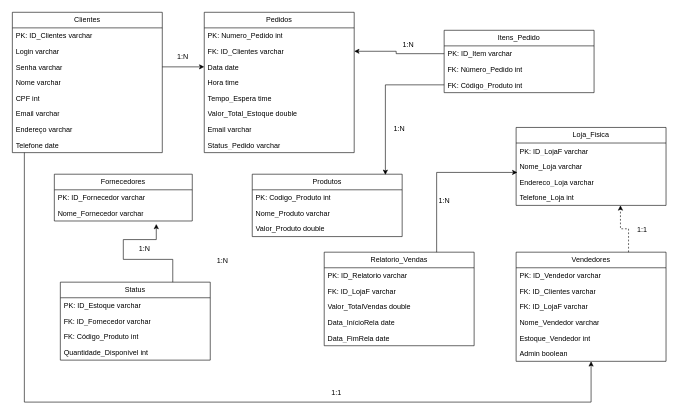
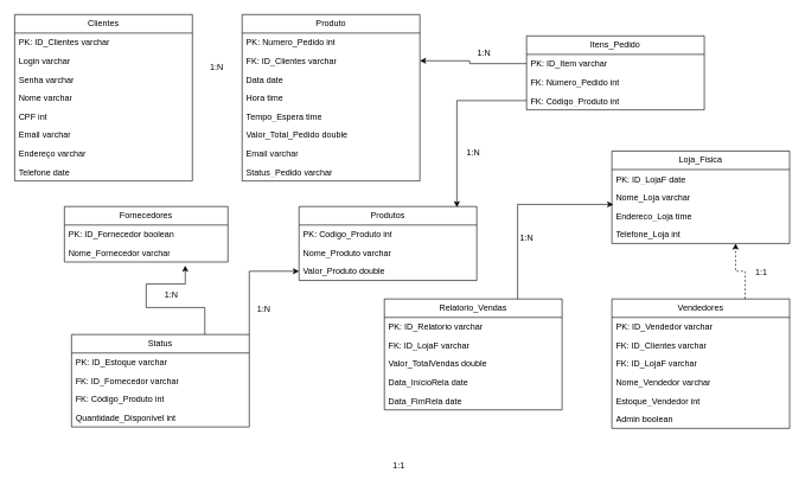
  <mxCell id="0" />
  <mxCell id="1" parent="0" />
- <mxCell id="2" style="edgeStyle=orthogonalEdgeStyle;rounded=0;orthogonalLoop=1;jettySize=auto;html=1;" edge="1" parent="1" source="3" target="46"><mxGeometry relative="1" as="geometry"><Array as="points"><mxPoint x="40" y="670" /><mxPoint x="985" y="670" /></Array></mxGeometry></mxCell>
  <mxCell id="3" value="Clientes" style="swimlane;fontStyle=0;childLayout=stackLayout;horizontal=1;startSize=26;fillColor=none;horizontalStack=0;resizeParent=1;resizeParentMax=0;resizeLast=0;collapsible=1;marginBottom=0;whiteSpace=wrap;html=1;" vertex="1" parent="1"><mxGeometry x="20" y="20" width="250" height="234" as="geometry" /></mxCell>
  <mxCell id="4" value="PK: ID_Clientes varchar" style="text;strokeColor=none;fillColor=none;align=left;verticalAlign=top;spacingLeft=4;spacingRight=4;overflow=hidden;rotatable=0;points=[[0,0.5],[1,0.5]];portConstraint=eastwest;whiteSpace=wrap;html=1;" vertex="1" parent="3"><mxGeometry y="26" width="250" height="26" as="geometry" /></mxCell>
  <mxCell id="5" value="Login varchar" style="text;strokeColor=none;fillColor=none;align=left;verticalAlign=top;spacingLeft=4;spacingRight=4;overflow=hidden;rotatable=0;points=[[0,0.5],[1,0.5]];portConstraint=eastwest;whiteSpace=wrap;html=1;" vertex="1" parent="3"><mxGeometry y="52" width="250" height="26" as="geometry" /></mxCell>
  <mxCell id="6" value="Senha varchar" style="text;strokeColor=none;fillColor=none;align=left;verticalAlign=top;spacingLeft=4;spacingRight=4;overflow=hidden;rotatable=0;points=[[0,0.5],[1,0.5]];portConstraint=eastwest;whiteSpace=wrap;html=1;" vertex="1" parent="3"><mxGeometry y="78" width="250" height="26" as="geometry" /></mxCell>
  <mxCell id="7" value="Nome varchar" style="text;strokeColor=none;fillColor=none;align=left;verticalAlign=top;spacingLeft=4;spacingRight=4;overflow=hidden;rotatable=0;points=[[0,0.5],[1,0.5]];portConstraint=eastwest;whiteSpace=wrap;html=1;" vertex="1" parent="3"><mxGeometry y="104" width="250" height="26" as="geometry" /></mxCell>
  <mxCell id="8" value="CPF int" style="text;strokeColor=none;fillColor=none;align=left;verticalAlign=top;spacingLeft=4;spacingRight=4;overflow=hidden;rotatable=0;points=[[0,0.5],[1,0.5]];portConstraint=eastwest;whiteSpace=wrap;html=1;" vertex="1" parent="3"><mxGeometry y="130" width="250" height="26" as="geometry" /></mxCell>
  <mxCell id="9" value="Email varchar" style="text;strokeColor=none;fillColor=none;align=left;verticalAlign=top;spacingLeft=4;spacingRight=4;overflow=hidden;rotatable=0;points=[[0,0.5],[1,0.5]];portConstraint=eastwest;whiteSpace=wrap;html=1;" vertex="1" parent="3"><mxGeometry y="156" width="250" height="26" as="geometry" /></mxCell>
  <mxCell id="10" value="Endereço varchar" style="text;strokeColor=none;fillColor=none;align=left;verticalAlign=top;spacingLeft=4;spacingRight=4;overflow=hidden;rotatable=0;points=[[0,0.5],[1,0.5]];portConstraint=eastwest;whiteSpace=wrap;html=1;" vertex="1" parent="3"><mxGeometry y="182" width="250" height="26" as="geometry" /></mxCell>
  <mxCell id="11" value="Telefone date" style="text;strokeColor=none;fillColor=none;align=left;verticalAlign=top;spacingLeft=4;spacingRight=4;overflow=hidden;rotatable=0;points=[[0,0.5],[1,0.5]];portConstraint=eastwest;whiteSpace=wrap;html=1;" vertex="1" parent="3"><mxGeometry y="208" width="250" height="26" as="geometry" /></mxCell>
  <mxCell id="12" value="Produtos" style="swimlane;fontStyle=0;childLayout=stackLayout;horizontal=1;startSize=26;fillColor=none;horizontalStack=0;resizeParent=1;resizeParentMax=0;resizeLast=0;collapsible=1;marginBottom=0;whiteSpace=wrap;html=1;" vertex="1" parent="1"><mxGeometry x="420" y="290" width="250" height="104" as="geometry" /></mxCell>
  <mxCell id="13" value="PK: Codigo_Produto int" style="text;strokeColor=none;fillColor=none;align=left;verticalAlign=top;spacingLeft=4;spacingRight=4;overflow=hidden;rotatable=0;points=[[0,0.5],[1,0.5]];portConstraint=eastwest;whiteSpace=wrap;html=1;" vertex="1" parent="12"><mxGeometry y="26" width="250" height="26" as="geometry" /></mxCell>
  <mxCell id="14" value="Nome_Produto varchar" style="text;strokeColor=none;fillColor=none;align=left;verticalAlign=top;spacingLeft=4;spacingRight=4;overflow=hidden;rotatable=0;points=[[0,0.5],[1,0.5]];portConstraint=eastwest;whiteSpace=wrap;html=1;" vertex="1" parent="12"><mxGeometry y="52" width="250" height="26" as="geometry" /></mxCell>
  <mxCell id="15" value="Valor_Produto double" style="text;strokeColor=none;fillColor=none;align=left;verticalAlign=top;spacingLeft=4;spacingRight=4;overflow=hidden;rotatable=0;points=[[0,0.5],[1,0.5]];portConstraint=eastwest;whiteSpace=wrap;html=1;" vertex="1" parent="12"><mxGeometry y="78" width="250" height="26" as="geometry" /></mxCell>
- <mxCell id="16" value="Pedidos" style="swimlane;fontStyle=0;childLayout=stackLayout;horizontal=1;startSize=26;fillColor=none;horizontalStack=0;resizeParent=1;resizeParentMax=0;resizeLast=0;collapsible=1;marginBottom=0;whiteSpace=wrap;html=1;" vertex="1" parent="1"><mxGeometry x="340" y="20" width="250" height="234" as="geometry" /></mxCell>
+ <mxCell id="16" value="Produto" style="swimlane;fontStyle=0;childLayout=stackLayout;horizontal=1;startSize=26;fillColor=none;horizontalStack=0;resizeParent=1;resizeParentMax=0;resizeLast=0;collapsible=1;marginBottom=0;whiteSpace=wrap;html=1;" vertex="1" parent="1"><mxGeometry x="340" y="20" width="250" height="234" as="geometry" /></mxCell>
  <mxCell id="17" value="PK: Numero_Pedido int" style="text;strokeColor=none;fillColor=none;align=left;verticalAlign=top;spacingLeft=4;spacingRight=4;overflow=hidden;rotatable=0;points=[[0,0.5],[1,0.5]];portConstraint=eastwest;whiteSpace=wrap;html=1;" vertex="1" parent="16"><mxGeometry y="26" width="250" height="26" as="geometry" /></mxCell>
  <mxCell id="18" value="FK: ID_Clientes varchar" style="text;strokeColor=none;fillColor=none;align=left;verticalAlign=top;spacingLeft=4;spacingRight=4;overflow=hidden;rotatable=0;points=[[0,0.5],[1,0.5]];portConstraint=eastwest;whiteSpace=wrap;html=1;" vertex="1" parent="16"><mxGeometry y="52" width="250" height="26" as="geometry" /></mxCell>
  <mxCell id="19" value="Data date" style="text;strokeColor=none;fillColor=none;align=left;verticalAlign=top;spacingLeft=4;spacingRight=4;overflow=hidden;rotatable=0;points=[[0,0.5],[1,0.5]];portConstraint=eastwest;whiteSpace=wrap;html=1;" vertex="1" parent="16"><mxGeometry y="78" width="250" height="26" as="geometry" /></mxCell>
  <mxCell id="20" value="Hora time" style="text;strokeColor=none;fillColor=none;align=left;verticalAlign=top;spacingLeft=4;spacingRight=4;overflow=hidden;rotatable=0;points=[[0,0.5],[1,0.5]];portConstraint=eastwest;whiteSpace=wrap;html=1;" vertex="1" parent="16"><mxGeometry y="104" width="250" height="26" as="geometry" /></mxCell>
  <mxCell id="21" value="Tempo_Espera time&lt;br&gt;" style="text;strokeColor=none;fillColor=none;align=left;verticalAlign=top;spacingLeft=4;spacingRight=4;overflow=hidden;rotatable=0;points=[[0,0.5],[1,0.5]];portConstraint=eastwest;whiteSpace=wrap;html=1;" vertex="1" parent="16"><mxGeometry y="130" width="250" height="26" as="geometry" /></mxCell>
- <mxCell id="22" value="Valor_Total_Estoque double" style="text;strokeColor=none;fillColor=none;align=left;verticalAlign=top;spacingLeft=4;spacingRight=4;overflow=hidden;rotatable=0;points=[[0,0.5],[1,0.5]];portConstraint=eastwest;whiteSpace=wrap;html=1;" vertex="1" parent="16"><mxGeometry y="156" width="250" height="26" as="geometry" /></mxCell>
+ <mxCell id="22" value="Valor_Total_Pedido double" style="text;strokeColor=none;fillColor=none;align=left;verticalAlign=top;spacingLeft=4;spacingRight=4;overflow=hidden;rotatable=0;points=[[0,0.5],[1,0.5]];portConstraint=eastwest;whiteSpace=wrap;html=1;" vertex="1" parent="16"><mxGeometry y="156" width="250" height="26" as="geometry" /></mxCell>
  <mxCell id="23" value="Email varchar" style="text;strokeColor=none;fillColor=none;align=left;verticalAlign=top;spacingLeft=4;spacingRight=4;overflow=hidden;rotatable=0;points=[[0,0.5],[1,0.5]];portConstraint=eastwest;whiteSpace=wrap;html=1;" vertex="1" parent="16"><mxGeometry y="182" width="250" height="26" as="geometry" /></mxCell>
  <mxCell id="24" value="Status_Pedido varchar" style="text;strokeColor=none;fillColor=none;align=left;verticalAlign=top;spacingLeft=4;spacingRight=4;overflow=hidden;rotatable=0;points=[[0,0.5],[1,0.5]];portConstraint=eastwest;whiteSpace=wrap;html=1;" vertex="1" parent="16"><mxGeometry y="208" width="250" height="26" as="geometry" /></mxCell>
  <mxCell id="25" value="Itens_Pedido" style="swimlane;fontStyle=0;childLayout=stackLayout;horizontal=1;startSize=26;fillColor=none;horizontalStack=0;resizeParent=1;resizeParentMax=0;resizeLast=0;collapsible=1;marginBottom=0;whiteSpace=wrap;html=1;" vertex="1" parent="1"><mxGeometry x="740" y="50" width="250" height="104" as="geometry" /></mxCell>
  <mxCell id="26" value="PK: ID_Item varchar" style="text;strokeColor=none;fillColor=none;align=left;verticalAlign=top;spacingLeft=4;spacingRight=4;overflow=hidden;rotatable=0;points=[[0,0.5],[1,0.5]];portConstraint=eastwest;whiteSpace=wrap;html=1;" vertex="1" parent="25"><mxGeometry y="26" width="250" height="26" as="geometry" /></mxCell>
  <mxCell id="27" value="FK: Número_Pedido int" style="text;strokeColor=none;fillColor=none;align=left;verticalAlign=top;spacingLeft=4;spacingRight=4;overflow=hidden;rotatable=0;points=[[0,0.5],[1,0.5]];portConstraint=eastwest;whiteSpace=wrap;html=1;" vertex="1" parent="25"><mxGeometry y="52" width="250" height="26" as="geometry" /></mxCell>
  <mxCell id="28" value="FK: Código_Produto int&lt;br&gt;" style="text;strokeColor=none;fillColor=none;align=left;verticalAlign=top;spacingLeft=4;spacingRight=4;overflow=hidden;rotatable=0;points=[[0,0.5],[1,0.5]];portConstraint=eastwest;whiteSpace=wrap;html=1;" vertex="1" parent="25"><mxGeometry y="78" width="250" height="26" as="geometry" /></mxCell>
  <mxCell id="29" value="Fornecedores" style="swimlane;fontStyle=0;childLayout=stackLayout;horizontal=1;startSize=26;fillColor=none;horizontalStack=0;resizeParent=1;resizeParentMax=0;resizeLast=0;collapsible=1;marginBottom=0;whiteSpace=wrap;html=1;" vertex="1" parent="1"><mxGeometry x="90" y="290" width="230" height="78" as="geometry" /></mxCell>
- <mxCell id="30" value="PK: ID_Fornecedor varchar" style="text;strokeColor=none;fillColor=none;align=left;verticalAlign=top;spacingLeft=4;spacingRight=4;overflow=hidden;rotatable=0;points=[[0,0.5],[1,0.5]];portConstraint=eastwest;whiteSpace=wrap;html=1;" vertex="1" parent="29"><mxGeometry y="26" width="230" height="26" as="geometry" /></mxCell>
+ <mxCell id="30" value="PK: ID_Fornecedor boolean" style="text;strokeColor=none;fillColor=none;align=left;verticalAlign=top;spacingLeft=4;spacingRight=4;overflow=hidden;rotatable=0;points=[[0,0.5],[1,0.5]];portConstraint=eastwest;whiteSpace=wrap;html=1;" vertex="1" parent="29"><mxGeometry y="26" width="230" height="26" as="geometry" /></mxCell>
  <mxCell id="31" value="Nome_Fornecedor varchar" style="text;strokeColor=none;fillColor=none;align=left;verticalAlign=top;spacingLeft=4;spacingRight=4;overflow=hidden;rotatable=0;points=[[0,0.5],[1,0.5]];portConstraint=eastwest;whiteSpace=wrap;html=1;" vertex="1" parent="29"><mxGeometry y="52" width="230" height="26" as="geometry" /></mxCell>
  <mxCell id="32" style="edgeStyle=orthogonalEdgeStyle;rounded=0;orthogonalLoop=1;jettySize=auto;html=1;exitX=0.75;exitY=0;exitDx=0;exitDy=0;entryX=0.739;entryY=1.192;entryDx=0;entryDy=0;entryPerimeter=0;" edge="1" parent="1" source="34" target="31"><mxGeometry relative="1" as="geometry"><Array as="points"><mxPoint x="288" y="432" /><mxPoint x="205" y="432" /><mxPoint x="205" y="399" /></Array></mxGeometry></mxCell>
+ <mxCell id="33" style="edgeStyle=orthogonalEdgeStyle;rounded=0;orthogonalLoop=1;jettySize=auto;html=1;exitX=1;exitY=0;exitDx=0;exitDy=0;" edge="1" parent="1" source="34" target="15"><mxGeometry relative="1" as="geometry" /></mxCell>
  <mxCell id="34" value="Status" style="swimlane;fontStyle=0;childLayout=stackLayout;horizontal=1;startSize=26;fillColor=none;horizontalStack=0;resizeParent=1;resizeParentMax=0;resizeLast=0;collapsible=1;marginBottom=0;whiteSpace=wrap;html=1;" vertex="1" parent="1"><mxGeometry x="100" y="470" width="250" height="130" as="geometry" /></mxCell>
  <mxCell id="35" value="PK: ID_Estoque varchar" style="text;strokeColor=none;fillColor=none;align=left;verticalAlign=top;spacingLeft=4;spacingRight=4;overflow=hidden;rotatable=0;points=[[0,0.5],[1,0.5]];portConstraint=eastwest;whiteSpace=wrap;html=1;" vertex="1" parent="34"><mxGeometry y="26" width="250" height="26" as="geometry" /></mxCell>
  <mxCell id="36" value="FK: ID_Fornecedor varchar" style="text;strokeColor=none;fillColor=none;align=left;verticalAlign=top;spacingLeft=4;spacingRight=4;overflow=hidden;rotatable=0;points=[[0,0.5],[1,0.5]];portConstraint=eastwest;whiteSpace=wrap;html=1;" vertex="1" parent="34"><mxGeometry y="52" width="250" height="26" as="geometry" /></mxCell>
  <mxCell id="37" value="FK: Código_Produto int&lt;br&gt;" style="text;strokeColor=none;fillColor=none;align=left;verticalAlign=top;spacingLeft=4;spacingRight=4;overflow=hidden;rotatable=0;points=[[0,0.5],[1,0.5]];portConstraint=eastwest;whiteSpace=wrap;html=1;" vertex="1" parent="34"><mxGeometry y="78" width="250" height="26" as="geometry" /></mxCell>
  <mxCell id="38" value="Quantidade_Disponível int" style="text;strokeColor=none;fillColor=none;align=left;verticalAlign=top;spacingLeft=4;spacingRight=4;overflow=hidden;rotatable=0;points=[[0,0.5],[1,0.5]];portConstraint=eastwest;whiteSpace=wrap;html=1;" vertex="1" parent="34"><mxGeometry y="104" width="250" height="26" as="geometry" /></mxCell>
  <mxCell id="39" style="edgeStyle=orthogonalEdgeStyle;rounded=0;orthogonalLoop=1;jettySize=auto;html=1;exitX=0.75;exitY=0;exitDx=0;exitDy=0;entryX=0.696;entryY=1;entryDx=0;entryDy=0;entryPerimeter=0;dashed=1;" edge="1" parent="1" source="40" target="51"><mxGeometry relative="1" as="geometry" /></mxCell>
  <mxCell id="40" value="Vendedores" style="swimlane;fontStyle=0;childLayout=stackLayout;horizontal=1;startSize=26;fillColor=none;horizontalStack=0;resizeParent=1;resizeParentMax=0;resizeLast=0;collapsible=1;marginBottom=0;whiteSpace=wrap;html=1;" vertex="1" parent="1"><mxGeometry x="860" y="420" width="250" height="182" as="geometry" /></mxCell>
  <mxCell id="41" value="PK: ID_Vendedor varchar" style="text;strokeColor=none;fillColor=none;align=left;verticalAlign=top;spacingLeft=4;spacingRight=4;overflow=hidden;rotatable=0;points=[[0,0.5],[1,0.5]];portConstraint=eastwest;whiteSpace=wrap;html=1;" vertex="1" parent="40"><mxGeometry y="26" width="250" height="26" as="geometry" /></mxCell>
  <mxCell id="42" value="FK: ID_Clientes varchar" style="text;strokeColor=none;fillColor=none;align=left;verticalAlign=top;spacingLeft=4;spacingRight=4;overflow=hidden;rotatable=0;points=[[0,0.5],[1,0.5]];portConstraint=eastwest;whiteSpace=wrap;html=1;" vertex="1" parent="40"><mxGeometry y="52" width="250" height="26" as="geometry" /></mxCell>
  <mxCell id="43" value="FK: ID_LojaF varchar" style="text;strokeColor=none;fillColor=none;align=left;verticalAlign=top;spacingLeft=4;spacingRight=4;overflow=hidden;rotatable=0;points=[[0,0.5],[1,0.5]];portConstraint=eastwest;whiteSpace=wrap;html=1;" vertex="1" parent="40"><mxGeometry y="78" width="250" height="26" as="geometry" /></mxCell>
  <mxCell id="44" value="Nome_Vendedor varchar" style="text;strokeColor=none;fillColor=none;align=left;verticalAlign=top;spacingLeft=4;spacingRight=4;overflow=hidden;rotatable=0;points=[[0,0.5],[1,0.5]];portConstraint=eastwest;whiteSpace=wrap;html=1;" vertex="1" parent="40"><mxGeometry y="104" width="250" height="26" as="geometry" /></mxCell>
  <mxCell id="45" value="Estoque_Vendedor int" style="text;strokeColor=none;fillColor=none;align=left;verticalAlign=top;spacingLeft=4;spacingRight=4;overflow=hidden;rotatable=0;points=[[0,0.5],[1,0.5]];portConstraint=eastwest;whiteSpace=wrap;html=1;" vertex="1" parent="40"><mxGeometry y="130" width="250" height="26" as="geometry" /></mxCell>
  <mxCell id="46" value="Admin boolean" style="text;strokeColor=none;fillColor=none;align=left;verticalAlign=top;spacingLeft=4;spacingRight=4;overflow=hidden;rotatable=0;points=[[0,0.5],[1,0.5]];portConstraint=eastwest;whiteSpace=wrap;html=1;" vertex="1" parent="40"><mxGeometry y="156" width="250" height="26" as="geometry" /></mxCell>
  <mxCell id="47" value="Loja_Fisica" style="swimlane;fontStyle=0;childLayout=stackLayout;horizontal=1;startSize=26;fillColor=none;horizontalStack=0;resizeParent=1;resizeParentMax=0;resizeLast=0;collapsible=1;marginBottom=0;whiteSpace=wrap;html=1;" vertex="1" parent="1"><mxGeometry x="860" y="212" width="250" height="130" as="geometry" /></mxCell>
- <mxCell id="48" value="PK: ID_LojaF varchar" style="text;strokeColor=none;fillColor=none;align=left;verticalAlign=top;spacingLeft=4;spacingRight=4;overflow=hidden;rotatable=0;points=[[0,0.5],[1,0.5]];portConstraint=eastwest;whiteSpace=wrap;html=1;" vertex="1" parent="47"><mxGeometry y="26" width="250" height="26" as="geometry" /></mxCell>
+ <mxCell id="48" value="PK: ID_LojaF date" style="text;strokeColor=none;fillColor=none;align=left;verticalAlign=top;spacingLeft=4;spacingRight=4;overflow=hidden;rotatable=0;points=[[0,0.5],[1,0.5]];portConstraint=eastwest;whiteSpace=wrap;html=1;" vertex="1" parent="47"><mxGeometry y="26" width="250" height="26" as="geometry" /></mxCell>
  <mxCell id="49" value="Nome_Loja varchar" style="text;strokeColor=none;fillColor=none;align=left;verticalAlign=top;spacingLeft=4;spacingRight=4;overflow=hidden;rotatable=0;points=[[0,0.5],[1,0.5]];portConstraint=eastwest;whiteSpace=wrap;html=1;" vertex="1" parent="47"><mxGeometry y="52" width="250" height="26" as="geometry" /></mxCell>
- <mxCell id="50" value="Endereco_Loja varchar" style="text;strokeColor=none;fillColor=none;align=left;verticalAlign=top;spacingLeft=4;spacingRight=4;overflow=hidden;rotatable=0;points=[[0,0.5],[1,0.5]];portConstraint=eastwest;whiteSpace=wrap;html=1;" vertex="1" parent="47"><mxGeometry y="78" width="250" height="26" as="geometry" /></mxCell>
+ <mxCell id="50" value="Endereco_Loja time" style="text;strokeColor=none;fillColor=none;align=left;verticalAlign=top;spacingLeft=4;spacingRight=4;overflow=hidden;rotatable=0;points=[[0,0.5],[1,0.5]];portConstraint=eastwest;whiteSpace=wrap;html=1;" vertex="1" parent="47"><mxGeometry y="78" width="250" height="26" as="geometry" /></mxCell>
  <mxCell id="51" value="Telefone_Loja int" style="text;strokeColor=none;fillColor=none;align=left;verticalAlign=top;spacingLeft=4;spacingRight=4;overflow=hidden;rotatable=0;points=[[0,0.5],[1,0.5]];portConstraint=eastwest;whiteSpace=wrap;html=1;" vertex="1" parent="47"><mxGeometry y="104" width="250" height="26" as="geometry" /></mxCell>
  <mxCell id="52" style="edgeStyle=orthogonalEdgeStyle;rounded=0;orthogonalLoop=1;jettySize=auto;html=1;exitX=0.75;exitY=0;exitDx=0;exitDy=0;entryX=0.008;entryY=-0.115;entryDx=0;entryDy=0;entryPerimeter=0;" edge="1" parent="1" source="53" target="50"><mxGeometry relative="1" as="geometry" /></mxCell>
  <mxCell id="53" value="Relatorio_Vendas" style="swimlane;fontStyle=0;childLayout=stackLayout;horizontal=1;startSize=26;fillColor=none;horizontalStack=0;resizeParent=1;resizeParentMax=0;resizeLast=0;collapsible=1;marginBottom=0;whiteSpace=wrap;html=1;" vertex="1" parent="1"><mxGeometry x="540" y="420" width="250" height="156" as="geometry" /></mxCell>
  <mxCell id="54" value="PK: ID_Relatorio varchar" style="text;strokeColor=none;fillColor=none;align=left;verticalAlign=top;spacingLeft=4;spacingRight=4;overflow=hidden;rotatable=0;points=[[0,0.5],[1,0.5]];portConstraint=eastwest;whiteSpace=wrap;html=1;" vertex="1" parent="53"><mxGeometry y="26" width="250" height="26" as="geometry" /></mxCell>
  <mxCell id="55" value="FK: ID_LojaF varchar" style="text;strokeColor=none;fillColor=none;align=left;verticalAlign=top;spacingLeft=4;spacingRight=4;overflow=hidden;rotatable=0;points=[[0,0.5],[1,0.5]];portConstraint=eastwest;whiteSpace=wrap;html=1;" vertex="1" parent="53"><mxGeometry y="52" width="250" height="26" as="geometry" /></mxCell>
  <mxCell id="56" value="Valor_TotalVendas double" style="text;strokeColor=none;fillColor=none;align=left;verticalAlign=top;spacingLeft=4;spacingRight=4;overflow=hidden;rotatable=0;points=[[0,0.5],[1,0.5]];portConstraint=eastwest;whiteSpace=wrap;html=1;" vertex="1" parent="53"><mxGeometry y="78" width="250" height="26" as="geometry" /></mxCell>
  <mxCell id="57" value="Data_InícioRela date" style="text;strokeColor=none;fillColor=none;align=left;verticalAlign=top;spacingLeft=4;spacingRight=4;overflow=hidden;rotatable=0;points=[[0,0.5],[1,0.5]];portConstraint=eastwest;whiteSpace=wrap;html=1;" vertex="1" parent="53"><mxGeometry y="104" width="250" height="26" as="geometry" /></mxCell>
  <mxCell id="58" value="Data_FimRela date" style="text;strokeColor=none;fillColor=none;align=left;verticalAlign=top;spacingLeft=4;spacingRight=4;overflow=hidden;rotatable=0;points=[[0,0.5],[1,0.5]];portConstraint=eastwest;whiteSpace=wrap;html=1;" vertex="1" parent="53"><mxGeometry y="130" width="250" height="26" as="geometry" /></mxCell>
  <mxCell id="59" style="edgeStyle=orthogonalEdgeStyle;rounded=0;orthogonalLoop=1;jettySize=auto;html=1;exitX=0;exitY=0.5;exitDx=0;exitDy=0;entryX=1;entryY=0.5;entryDx=0;entryDy=0;" edge="1" parent="1" source="26" target="18"><mxGeometry relative="1" as="geometry"><Array as="points"><mxPoint x="660" y="89" /><mxPoint x="660" y="85" /></Array></mxGeometry></mxCell>
  <mxCell id="60" style="edgeStyle=orthogonalEdgeStyle;rounded=0;orthogonalLoop=1;jettySize=auto;html=1;exitX=0;exitY=0.5;exitDx=0;exitDy=0;entryX=0.888;entryY=0.01;entryDx=0;entryDy=0;entryPerimeter=0;" edge="1" parent="1" source="28" target="12"><mxGeometry relative="1" as="geometry" /></mxCell>
- <mxCell id="61" style="edgeStyle=orthogonalEdgeStyle;rounded=0;orthogonalLoop=1;jettySize=auto;html=1;exitX=1;exitY=0.5;exitDx=0;exitDy=0;entryX=0;entryY=0.5;entryDx=0;entryDy=0;" edge="1" parent="1" source="6" target="19"><mxGeometry relative="1" as="geometry" /></mxCell>
  <mxCell id="62" value="1:1&lt;br&gt;" style="text;html=1;align=center;verticalAlign=middle;resizable=0;points=[];autosize=1;strokeColor=none;fillColor=none;" vertex="1" parent="1"><mxGeometry x="540" y="640" width="40" height="30" as="geometry" /></mxCell>
  <mxCell id="63" value="1:1&lt;br&gt;" style="text;html=1;align=center;verticalAlign=middle;resizable=0;points=[];autosize=1;strokeColor=none;fillColor=none;" vertex="1" parent="1"><mxGeometry x="1050" y="368" width="40" height="30" as="geometry" /></mxCell>
  <mxCell id="64" value="1:N" style="text;html=1;align=center;verticalAlign=middle;resizable=0;points=[];autosize=1;strokeColor=none;fillColor=none;" vertex="1" parent="1"><mxGeometry x="283.5" y="80" width="40" height="30" as="geometry" /></mxCell>
  <mxCell id="65" value="1:N" style="text;html=1;align=center;verticalAlign=middle;resizable=0;points=[];autosize=1;strokeColor=none;fillColor=none;" vertex="1" parent="1"><mxGeometry x="660" y="60" width="40" height="30" as="geometry" /></mxCell>
  <mxCell id="66" value="1:N" style="text;html=1;align=center;verticalAlign=middle;resizable=0;points=[];autosize=1;strokeColor=none;fillColor=none;" vertex="1" parent="1"><mxGeometry x="645" y="200" width="40" height="30" as="geometry" /></mxCell>
  <mxCell id="67" value="1:N" style="text;html=1;align=center;verticalAlign=middle;resizable=0;points=[];autosize=1;strokeColor=none;fillColor=none;" vertex="1" parent="1"><mxGeometry x="220" y="400" width="40" height="30" as="geometry" /></mxCell>
  <mxCell id="68" value="1:N" style="text;html=1;align=center;verticalAlign=middle;resizable=0;points=[];autosize=1;strokeColor=none;fillColor=none;" vertex="1" parent="1"><mxGeometry x="350" y="420" width="40" height="30" as="geometry" /></mxCell>
  <mxCell id="69" value="1:N" style="text;html=1;align=center;verticalAlign=middle;resizable=0;points=[];autosize=1;strokeColor=none;fillColor=none;" vertex="1" parent="1"><mxGeometry x="720" y="320" width="40" height="30" as="geometry" /></mxCell>
